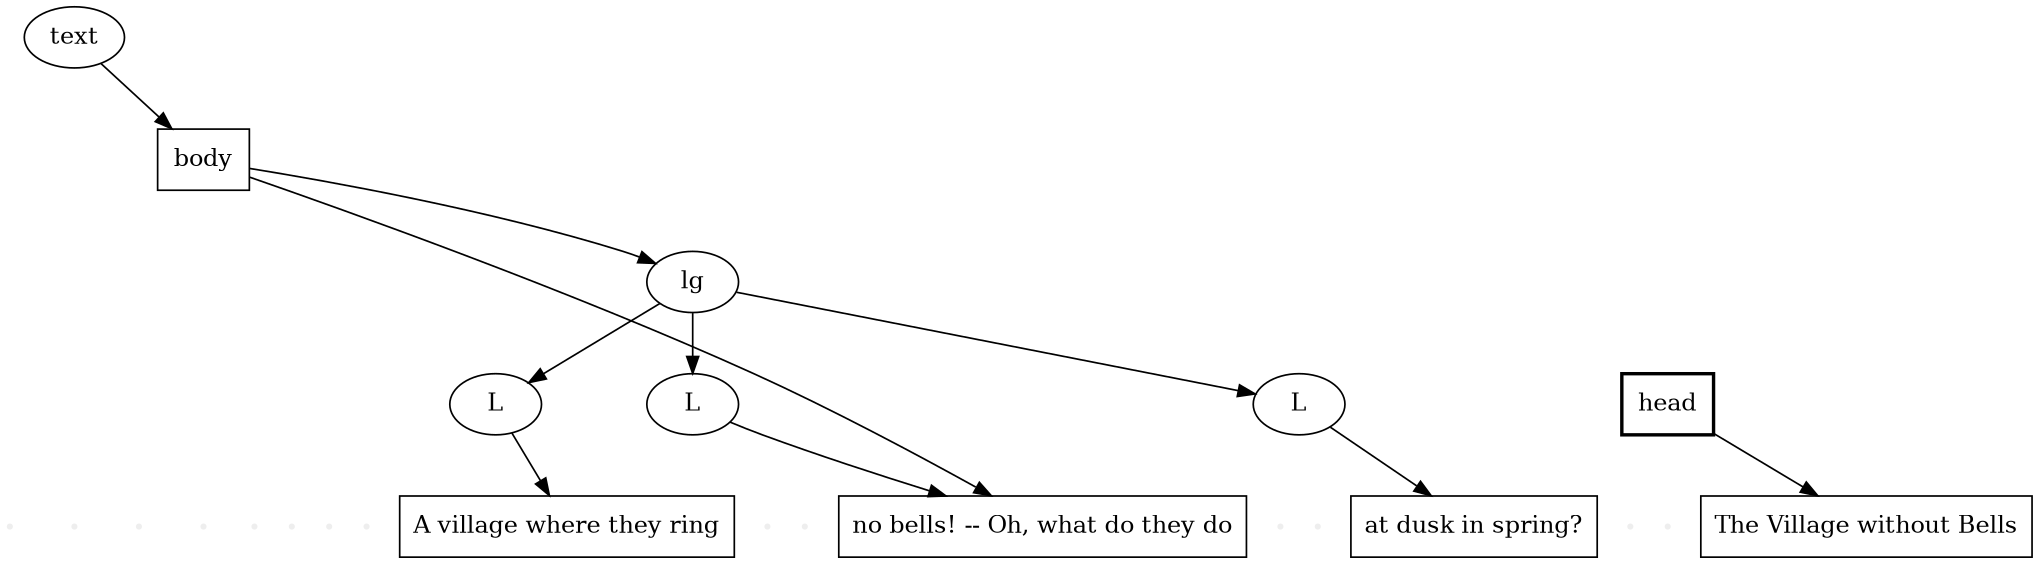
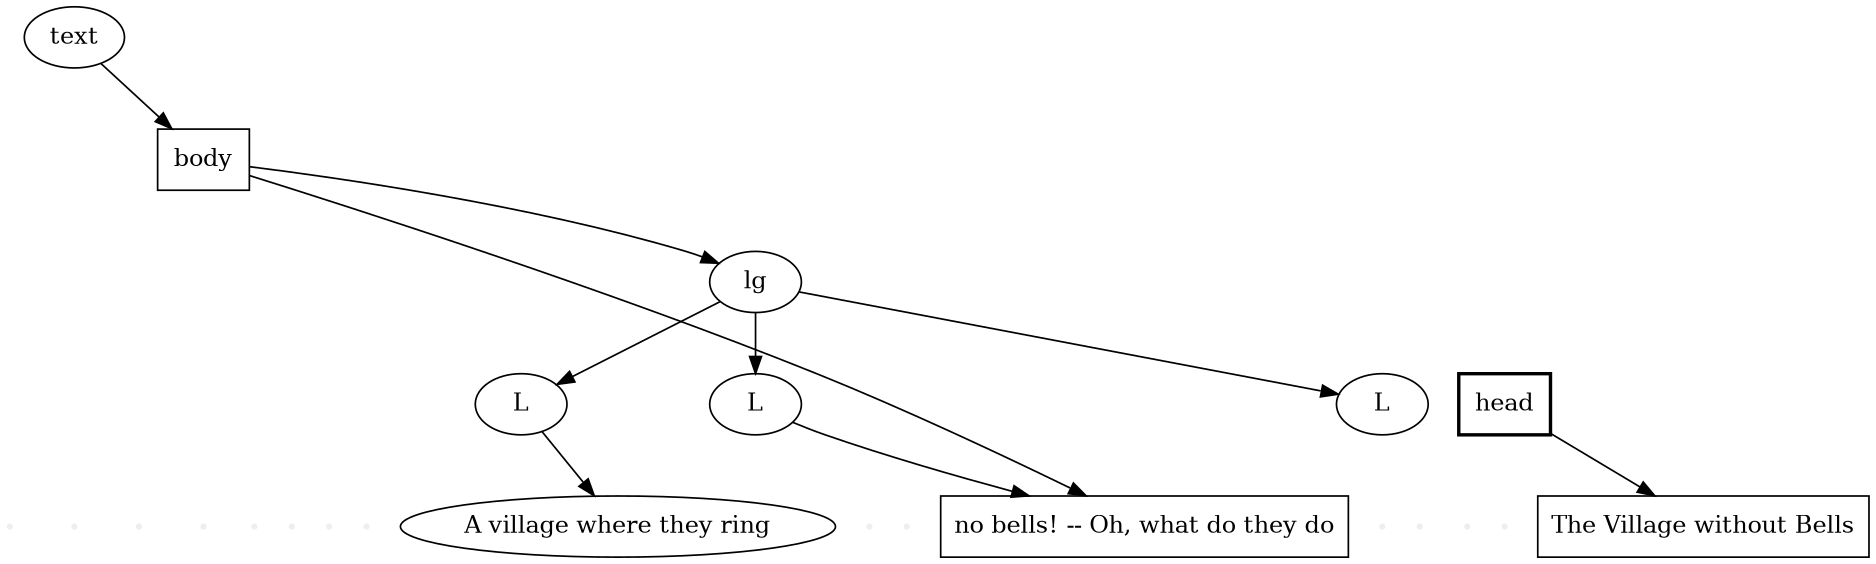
  digraph {
    node [color=transparent fillcolor="#EEEEEE" ordering=out shape=point style=filled]
    edge [arrowhead=none color=red style=invisible]
    n1 [label="t\n(" style=invisible]
    n2 [label="b\n("]
    n3 [label="h\n("]
    n4 [label="h\n)"]
    n5 [label="lg\n("]
    n6 [label="l\n("]
    n7 [label="l\n)"]
    n8 [label="l\n("]
    n9 [label="l\n)"]
    n10 [label="l\n("]
    n11 [label="l\n)"]
    n12 [label="lg\n)"]
    n13 [label="b\n)"]
    n14 [label="t\nend"]
    n15 [color=black label="The Village without Bells" shape=box style=solid]
-   n16 [color=black label="A village where they ring" shape=box style=solid]
+   n16 [color=black label="A village where they ring" shape=ellipse style=solid]
    n17 [color=black label="no bells! -- Oh, what do they do" shape=box style=solid]
-   n18 [color=black label="at dusk in spring?" shape=box style=solid]
    text [color=black fontcolor=black shape=oval fillcolor="" style=""]
    body [color=black fontcolor=black shape=box fillcolor="" style=""]
    lg [color=black fontcolor=black shape=oval fillcolor="" style=""]
    head [color=black fontcolor=black shape=box style=bold fillcolor=""]
    n23 [color=black fontcolor=black label=L shape=oval fillcolor="" style=""]
    n24 [color=black fontcolor=black label=L shape=oval fillcolor="" style=""]
    n25 [color=black fontcolor=black label=L shape=oval fillcolor="" style=""]
    subgraph sub_1 {
      rank=same
      n1
      n2
      n3
      n4
      n5
      n6
      n7
      n8
      n9
      n10
      n11
      n12
      n13
      n14
      n15
      n16
      n17
-     n18
    }
    text -> n1
    text -> n14
    text -> body [color=black arrowhead="" style=""]
    body -> n2
    body -> n13
    body -> n17 [color=black arrowhead="" style=""]
    body -> lg [color=black arrowhead="" style=""]
    lg -> n5
    lg -> n12
    lg -> n23 [color=black arrowhead="" style=""]
    lg -> n24 [color=black arrowhead="" style=""]
    lg -> n25 [color=black arrowhead="" style=""]
    head -> n3
    head -> n4
    head -> n15 [color=black arrowhead="" style=""]
    n23 -> n6
    n23 -> n7
    n23 -> n16 [color=black arrowhead="" style=""]
    n24 -> n8
    n24 -> n9
    n24 -> n17 [color=black arrowhead="" style=""]
    n25 -> n10
    n25 -> n11
-   n25 -> n18 [color=black arrowhead="" style=""]
  }
